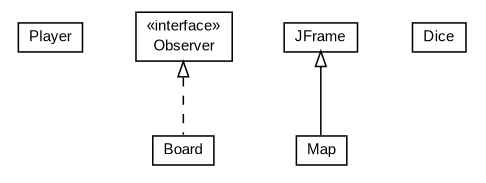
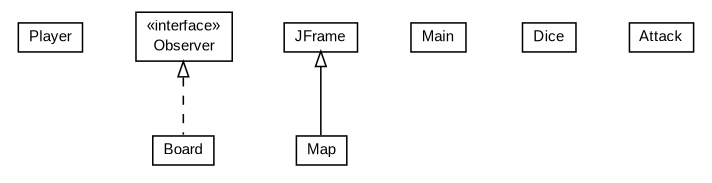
  digraph {
    nodesep=0.25
    ranksep=0.5
    node [fontcolor=black fontname=arial fontsize=10.0 shape=plaintext]
    edge [arrowtail=empty dir=back fontname=arial fontsize=10 headport=p labelfontname=arial labelfontsize=10 tailport=p]
    n1 [label=<<table title="main.java.game.Player" border="0" cellborder="1" cellspacing="0" cellpadding="2" port="p"> 		<tr><td><table border="0" cellspacing="0" cellpadding="1"> <tr><td align="center" balign="center"> Player </td></tr> 		</table></td></tr> 		</table>>]
    n2 [label=<<table title="main.java.game.Observer" border="0" cellborder="1" cellspacing="0" cellpadding="2" port="p"> 		<tr><td><table border="0" cellspacing="0" cellpadding="1"> <tr><td align="center" balign="center"> &#171;interface&#187; </td></tr> <tr><td align="center" balign="center"> Observer </td></tr> 		</table></td></tr> 		</table>>]
    n3 [label=<<table title="main.java.game.Board" border="0" cellborder="1" cellspacing="0" cellpadding="2" port="p"> 		<tr><td><table border="0" cellspacing="0" cellpadding="1"> <tr><td align="center" balign="center"> Board </td></tr> 		</table></td></tr> 		</table>>]
    n4 [label=<<table title="main.java.game.Map" border="0" cellborder="1" cellspacing="0" cellpadding="2" port="p"> 		<tr><td><table border="0" cellspacing="0" cellpadding="1"> <tr><td align="center" balign="center"> Map </td></tr> 		</table></td></tr> 		</table>>]
+   n5 [label=<<table title="main.java.game.Main" border="0" cellborder="1" cellspacing="0" cellpadding="2" port="p"> 		<tr><td><table border="0" cellspacing="0" cellpadding="1"> <tr><td align="center" balign="center"> Main </td></tr> 		</table></td></tr> 		</table>>]
    n6 [label=<<table title="main.java.game.Dice" border="0" cellborder="1" cellspacing="0" cellpadding="2" port="p"> 		<tr><td><table border="0" cellspacing="0" cellpadding="1"> <tr><td align="center" balign="center"> Dice </td></tr> 		</table></td></tr> 		</table>>]
+   n7 [label=<<table title="main.java.game.Attack" border="0" cellborder="1" cellspacing="0" cellpadding="2" port="p"> 		<tr><td><table border="0" cellspacing="0" cellpadding="1"> <tr><td align="center" balign="center"> Attack </td></tr> 		</table></td></tr> 		</table>>]
    n8 [label=<<table title="javax.swing.JFrame" border="0" cellborder="1" cellspacing="0" cellpadding="2" port="p" href="http://docs.oracle.com/javase/7/docs/api/javax/swing/JFrame.html" target="_parent"> 		<tr><td><table border="0" cellspacing="0" cellpadding="1"> <tr><td align="center" balign="center"> JFrame </td></tr> 		</table></td></tr> 		</table>>]
    n2 -> n3 [style=dashed]
    n8 -> n4
  }
